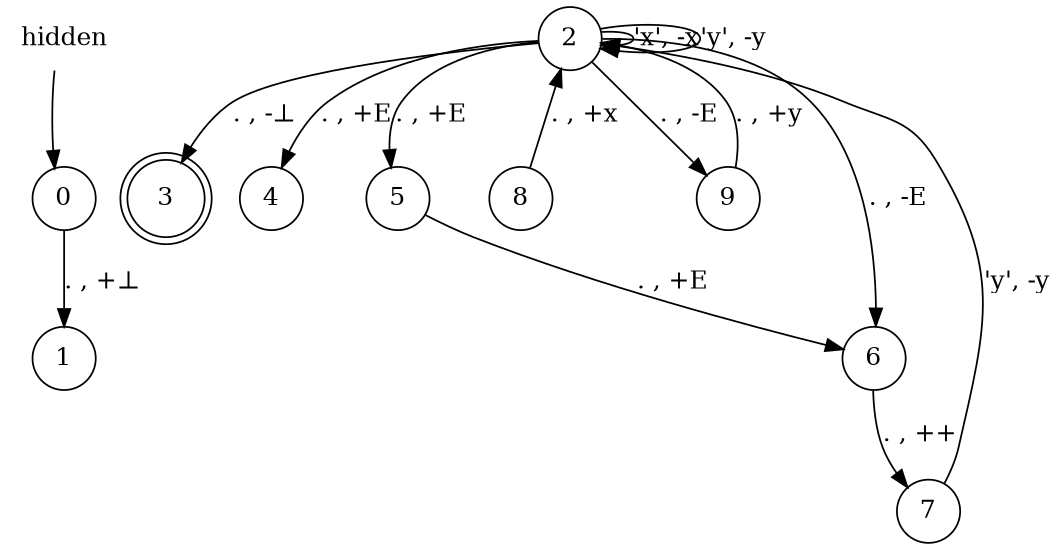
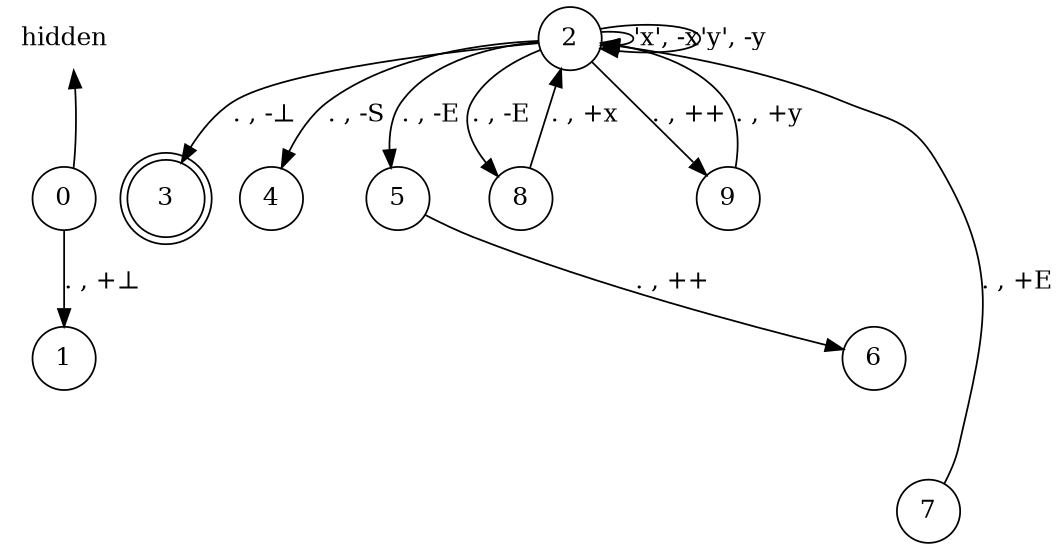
  digraph {
    rankdir=TB
    node [shape=circle]
    hidden [shape=plaintext]
    0
    1
    3 [shape=doublecircle]
    2
    4
    5
    8
    9
    6
    7
-   hidden -> 0
+   0 -> hidden
    0 -> 1 [label=". , +⊥"]
    2 -> 3 [label=". , -⊥"]
    2 -> 2 [label="'x', -x"]
    2 -> 2 [label="'y', -y"]
-   2 -> 4 [label=". , +E"]
-   2 -> 5 [label=". , +E"]
-   2 -> 6 [label=". , -E"]
-   2 -> 9 [label=". , -E"]
-   5 -> 6 [label=". , +E"]
+   2 -> 4 [label=". , -S"]
+   2 -> 5 [label=". , -E"]
+   2 -> 8 [label=". , -E"]
+   2 -> 9 [label=". , ++"]
+   5 -> 6 [label=". , ++"]
    8 -> 2 [label=". , +x"]
    9 -> 2 [label=". , +y"]
-   6 -> 7 [label=". , ++"]
-   7 -> 2 [label="'y', -y"]
+   7 -> 2 [label=". , +E"]
  }
